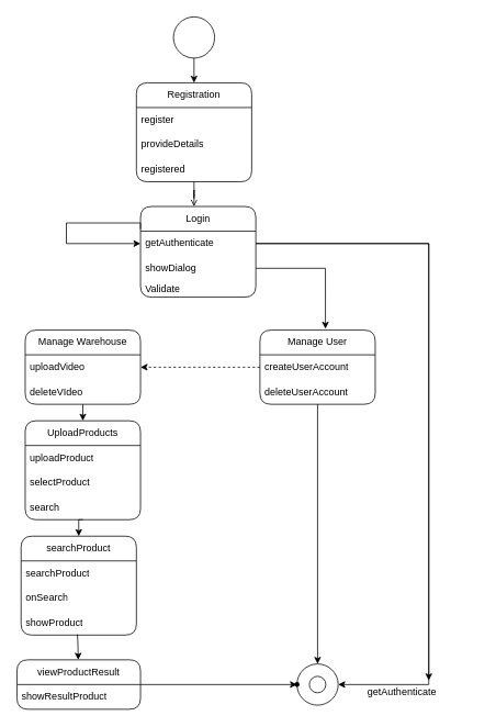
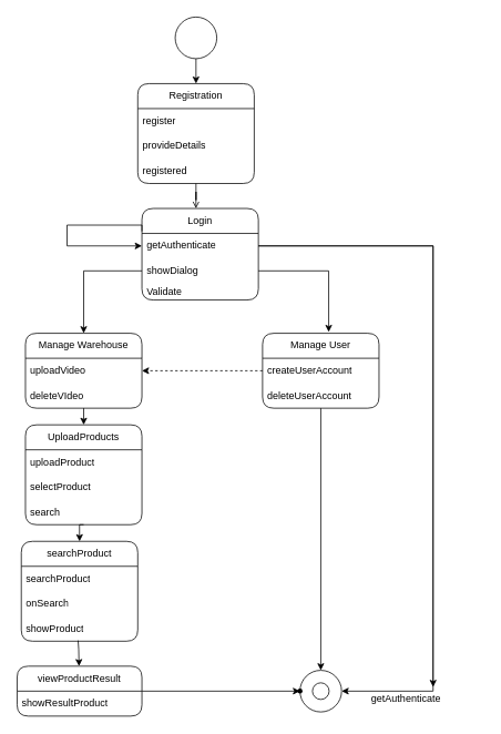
  <mxCell id="0" />
  <mxCell id="1" parent="0" />
  <mxCell id="2" style="edgeStyle=orthogonalEdgeStyle;rounded=0;orthogonalLoop=1;jettySize=auto;html=1;exitX=0.5;exitY=1;exitDx=0;exitDy=0;entryX=0.5;entryY=0;entryDx=0;entryDy=0;" edge="1" parent="1" source="3" target="5"><mxGeometry relative="1" as="geometry" /></mxCell>
  <mxCell id="3" value="" style="ellipse;whiteSpace=wrap;html=1;aspect=fixed;" vertex="1" parent="1"><mxGeometry x="210" y="20" width="50" height="50" as="geometry" /></mxCell>
  <mxCell id="4" style="edgeStyle=orthogonalEdgeStyle;rounded=0;orthogonalLoop=1;jettySize=auto;html=1;entryX=0.464;entryY=0;entryDx=0;entryDy=0;entryPerimeter=0;endArrow=open;" edge="1" parent="1" source="5" target="9"><mxGeometry relative="1" as="geometry" /></mxCell>
  <mxCell id="5" value="Registration" style="swimlane;fontStyle=0;childLayout=stackLayout;horizontal=1;startSize=30;horizontalStack=0;resizeParent=1;resizeParentMax=0;resizeLast=0;collapsible=1;marginBottom=0;whiteSpace=wrap;html=1;rounded=1;swimlaneLine=1;glass=0;" vertex="1" parent="1"><mxGeometry x="165" y="100" width="140" height="120" as="geometry" /></mxCell>
  <mxCell id="6" value="register" style="text;strokeColor=none;fillColor=none;align=left;verticalAlign=middle;spacingLeft=4;spacingRight=4;overflow=hidden;points=[[0,0.5],[1,0.5]];portConstraint=eastwest;rotatable=0;whiteSpace=wrap;html=1;" vertex="1" parent="5"><mxGeometry y="30" width="140" height="30" as="geometry" /></mxCell>
  <mxCell id="7" value="provideDetails" style="text;strokeColor=none;fillColor=none;align=left;verticalAlign=middle;spacingLeft=4;spacingRight=4;overflow=hidden;points=[[0,0.5],[1,0.5]];portConstraint=eastwest;rotatable=0;whiteSpace=wrap;html=1;" vertex="1" parent="5"><mxGeometry y="60" width="140" height="30" as="geometry" /></mxCell>
  <mxCell id="8" value="registered" style="text;strokeColor=none;fillColor=none;align=left;verticalAlign=middle;spacingLeft=4;spacingRight=4;overflow=hidden;points=[[0,0.5],[1,0.5]];portConstraint=eastwest;rotatable=0;whiteSpace=wrap;html=1;" vertex="1" parent="5"><mxGeometry y="90" width="140" height="30" as="geometry" /></mxCell>
  <mxCell id="9" value="Login" style="swimlane;fontStyle=0;childLayout=stackLayout;horizontal=1;startSize=30;horizontalStack=0;resizeParent=1;resizeParentMax=0;resizeLast=0;collapsible=1;marginBottom=0;whiteSpace=wrap;html=1;rounded=1;" vertex="1" parent="1"><mxGeometry x="170" y="250" width="140" height="110" as="geometry" /></mxCell>
  <mxCell id="10" value="getAuthenticate" style="text;strokeColor=none;fillColor=none;align=left;verticalAlign=middle;spacingLeft=4;spacingRight=4;overflow=hidden;points=[[0,0.5],[1,0.5]];portConstraint=eastwest;rotatable=0;whiteSpace=wrap;html=1;" vertex="1" parent="9"><mxGeometry y="30" width="140" height="30" as="geometry" /></mxCell>
  <mxCell id="11" value="showDialog" style="text;strokeColor=none;fillColor=none;align=left;verticalAlign=middle;spacingLeft=4;spacingRight=4;overflow=hidden;points=[[0,0.5],[1,0.5]];portConstraint=eastwest;rotatable=0;whiteSpace=wrap;html=1;" vertex="1" parent="9"><mxGeometry y="60" width="140" height="30" as="geometry" /></mxCell>
  <mxCell id="12" value="Validate" style="text;strokeColor=none;fillColor=none;align=left;verticalAlign=middle;spacingLeft=4;spacingRight=4;overflow=hidden;points=[[0,0.5],[1,0.5]];portConstraint=eastwest;rotatable=0;whiteSpace=wrap;html=1;" vertex="1" parent="9"><mxGeometry y="90" width="140" height="20" as="geometry" /></mxCell>
  <mxCell id="13" style="edgeStyle=orthogonalEdgeStyle;rounded=0;orthogonalLoop=1;jettySize=auto;html=1;exitX=0;exitY=0.25;exitDx=0;exitDy=0;entryX=0;entryY=0.5;entryDx=0;entryDy=0;" edge="1" parent="9" source="9" target="10"><mxGeometry relative="1" as="geometry"><mxPoint x="-90" y="27.667" as="targetPoint" /><Array as="points"><mxPoint y="20" /><mxPoint x="-90" y="20" /><mxPoint x="-90" y="45" /></Array></mxGeometry></mxCell>
  <mxCell id="14" style="edgeStyle=orthogonalEdgeStyle;rounded=0;orthogonalLoop=1;jettySize=auto;html=1;exitX=0.5;exitY=1;exitDx=0;exitDy=0;entryX=0.5;entryY=0;entryDx=0;entryDy=0;" edge="1" parent="1" source="15" target="23"><mxGeometry relative="1" as="geometry" /></mxCell>
  <mxCell id="15" value="Manage Warehouse" style="swimlane;fontStyle=0;childLayout=stackLayout;horizontal=1;startSize=30;horizontalStack=0;resizeParent=1;resizeParentMax=0;resizeLast=0;collapsible=1;marginBottom=0;whiteSpace=wrap;html=1;rounded=1;" vertex="1" parent="1"><mxGeometry x="30" y="400" width="140" height="90" as="geometry" /></mxCell>
  <mxCell id="16" value="uploadVideo" style="text;strokeColor=none;fillColor=none;align=left;verticalAlign=middle;spacingLeft=4;spacingRight=4;overflow=hidden;points=[[0,0.5],[1,0.5]];portConstraint=eastwest;rotatable=0;whiteSpace=wrap;html=1;" vertex="1" parent="15"><mxGeometry y="30" width="140" height="30" as="geometry" /></mxCell>
  <mxCell id="17" value="deleteVIdeo" style="text;strokeColor=none;fillColor=none;align=left;verticalAlign=middle;spacingLeft=4;spacingRight=4;overflow=hidden;points=[[0,0.5],[1,0.5]];portConstraint=eastwest;rotatable=0;whiteSpace=wrap;html=1;" vertex="1" parent="15"><mxGeometry y="60" width="140" height="30" as="geometry" /></mxCell>
  <mxCell id="18" value="" style="edgeStyle=orthogonalEdgeStyle;rounded=0;orthogonalLoop=1;jettySize=auto;html=1;entryX=0.5;entryY=0;entryDx=0;entryDy=0;" edge="1" parent="1" source="19" target="35"><mxGeometry relative="1" as="geometry"><mxPoint x="385" y="615" as="targetPoint" /></mxGeometry></mxCell>
  <mxCell id="19" value="Manage User " style="swimlane;fontStyle=0;childLayout=stackLayout;horizontal=1;startSize=30;horizontalStack=0;resizeParent=1;resizeParentMax=0;resizeLast=0;collapsible=1;marginBottom=0;whiteSpace=wrap;html=1;rounded=1;" vertex="1" parent="1"><mxGeometry x="315" y="400" width="140" height="90" as="geometry" /></mxCell>
  <mxCell id="20" value="createUserAccount" style="text;strokeColor=none;fillColor=none;align=left;verticalAlign=middle;spacingLeft=4;spacingRight=4;overflow=hidden;points=[[0,0.5],[1,0.5]];portConstraint=eastwest;rotatable=0;whiteSpace=wrap;html=1;" vertex="1" parent="19"><mxGeometry y="30" width="140" height="30" as="geometry" /></mxCell>
  <mxCell id="21" value="deleteUserAccount" style="text;strokeColor=none;fillColor=none;align=left;verticalAlign=middle;spacingLeft=4;spacingRight=4;overflow=hidden;points=[[0,0.5],[1,0.5]];portConstraint=eastwest;rotatable=0;whiteSpace=wrap;html=1;" vertex="1" parent="19"><mxGeometry y="60" width="140" height="30" as="geometry" /></mxCell>
  <mxCell id="22" style="edgeStyle=orthogonalEdgeStyle;rounded=0;orthogonalLoop=1;jettySize=auto;html=1;exitX=0.5;exitY=1;exitDx=0;exitDy=0;entryX=0.5;entryY=0;entryDx=0;entryDy=0;" edge="1" parent="1" source="23" target="27"><mxGeometry relative="1" as="geometry" /></mxCell>
  <mxCell id="23" value="UploadProducts" style="swimlane;fontStyle=0;childLayout=stackLayout;horizontal=1;startSize=30;horizontalStack=0;resizeParent=1;resizeParentMax=0;resizeLast=0;collapsible=1;marginBottom=0;whiteSpace=wrap;html=1;rounded=1;" vertex="1" parent="1"><mxGeometry x="30" y="510" width="140" height="120" as="geometry" /></mxCell>
  <mxCell id="24" value="uploadProduct" style="text;strokeColor=none;fillColor=none;align=left;verticalAlign=middle;spacingLeft=4;spacingRight=4;overflow=hidden;points=[[0,0.5],[1,0.5]];portConstraint=eastwest;rotatable=0;whiteSpace=wrap;html=1;" vertex="1" parent="23"><mxGeometry y="30" width="140" height="30" as="geometry" /></mxCell>
  <mxCell id="25" value="selectProduct" style="text;strokeColor=none;fillColor=none;align=left;verticalAlign=middle;spacingLeft=4;spacingRight=4;overflow=hidden;points=[[0,0.5],[1,0.5]];portConstraint=eastwest;rotatable=0;whiteSpace=wrap;html=1;" vertex="1" parent="23"><mxGeometry y="60" width="140" height="30" as="geometry" /></mxCell>
  <mxCell id="26" value="search" style="text;strokeColor=none;fillColor=none;align=left;verticalAlign=middle;spacingLeft=4;spacingRight=4;overflow=hidden;points=[[0,0.5],[1,0.5]];portConstraint=eastwest;rotatable=0;whiteSpace=wrap;html=1;" vertex="1" parent="23"><mxGeometry y="90" width="140" height="30" as="geometry" /></mxCell>
  <mxCell id="27" value="searchProduct" style="swimlane;fontStyle=0;childLayout=stackLayout;horizontal=1;startSize=30;horizontalStack=0;resizeParent=1;resizeParentMax=0;resizeLast=0;collapsible=1;marginBottom=0;whiteSpace=wrap;html=1;rounded=1;" vertex="1" parent="1"><mxGeometry x="25" y="650" width="140" height="120" as="geometry" /></mxCell>
  <mxCell id="28" value="searchProduct" style="text;strokeColor=none;fillColor=none;align=left;verticalAlign=middle;spacingLeft=4;spacingRight=4;overflow=hidden;points=[[0,0.5],[1,0.5]];portConstraint=eastwest;rotatable=0;whiteSpace=wrap;html=1;" vertex="1" parent="27"><mxGeometry y="30" width="140" height="30" as="geometry" /></mxCell>
  <mxCell id="29" value="onSearch" style="text;strokeColor=none;fillColor=none;align=left;verticalAlign=middle;spacingLeft=4;spacingRight=4;overflow=hidden;points=[[0,0.5],[1,0.5]];portConstraint=eastwest;rotatable=0;whiteSpace=wrap;html=1;" vertex="1" parent="27"><mxGeometry y="60" width="140" height="30" as="geometry" /></mxCell>
  <mxCell id="30" value="showProduct" style="text;strokeColor=none;fillColor=none;align=left;verticalAlign=middle;spacingLeft=4;spacingRight=4;overflow=hidden;points=[[0,0.5],[1,0.5]];portConstraint=eastwest;rotatable=0;whiteSpace=wrap;html=1;" vertex="1" parent="27"><mxGeometry y="90" width="140" height="30" as="geometry" /></mxCell>
  <mxCell id="31" value="" style="endArrow=classic;html=1;rounded=0;exitX=0.488;exitY=0.972;exitDx=0;exitDy=0;exitPerimeter=0;" edge="1" parent="27" source="30"><mxGeometry width="50" height="50" relative="1" as="geometry"><mxPoint x="65" y="120" as="sourcePoint" /><mxPoint x="69.41" y="150" as="targetPoint" /><Array as="points"><mxPoint x="69" y="130" /></Array></mxGeometry></mxCell>
  <mxCell id="32" value="" style="edgeStyle=orthogonalEdgeStyle;rounded=0;orthogonalLoop=1;jettySize=auto;html=1;" edge="1" parent="1" source="33" target="37"><mxGeometry relative="1" as="geometry" /></mxCell>
  <mxCell id="33" value="viewProductResult" style="swimlane;fontStyle=0;childLayout=stackLayout;horizontal=1;startSize=30;horizontalStack=0;resizeParent=1;resizeParentMax=0;resizeLast=0;collapsible=1;marginBottom=0;whiteSpace=wrap;html=1;rounded=1;" vertex="1" parent="1"><mxGeometry x="20" y="800" width="150" height="60" as="geometry" /></mxCell>
  <mxCell id="34" value="showResultProduct" style="text;strokeColor=none;fillColor=none;align=left;verticalAlign=middle;spacingLeft=4;spacingRight=4;overflow=hidden;points=[[0,0.5],[1,0.5]];portConstraint=eastwest;rotatable=0;whiteSpace=wrap;html=1;" vertex="1" parent="33"><mxGeometry y="30" width="150" height="30" as="geometry" /></mxCell>
  <mxCell id="35" value="" style="ellipse;whiteSpace=wrap;html=1;aspect=fixed;" vertex="1" parent="1"><mxGeometry x="360" y="805" width="50" height="50" as="geometry" /></mxCell>
  <mxCell id="36" value="" style="ellipse;whiteSpace=wrap;html=1;aspect=fixed;" vertex="1" parent="1"><mxGeometry x="375" y="820" width="20" height="20" as="geometry" /></mxCell>
  <mxCell id="37" value="" style="shape=waypoint;sketch=0;size=6;pointerEvents=1;points=[];fillColor=default;resizable=0;rotatable=0;perimeter=centerPerimeter;snapToPoint=1;fontStyle=0;startSize=30;rounded=1;" vertex="1" parent="1"><mxGeometry x="350" y="820" width="20" height="20" as="geometry" /></mxCell>
  <mxCell id="38" style="edgeStyle=orthogonalEdgeStyle;rounded=0;orthogonalLoop=1;jettySize=auto;html=1;exitX=0;exitY=0.5;exitDx=0;exitDy=0;entryX=1;entryY=0.5;entryDx=0;entryDy=0;dashed=1;" edge="1" parent="1" source="20" target="16"><mxGeometry relative="1" as="geometry" /></mxCell>
+ <mxCell id="39" style="edgeStyle=orthogonalEdgeStyle;rounded=0;orthogonalLoop=1;jettySize=auto;html=1;entryX=0.5;entryY=0;entryDx=0;entryDy=0;" edge="1" parent="1" source="11" target="15"><mxGeometry relative="1" as="geometry" /></mxCell>
  <mxCell id="40" style="edgeStyle=orthogonalEdgeStyle;rounded=0;orthogonalLoop=1;jettySize=auto;html=1;exitX=1;exitY=0.5;exitDx=0;exitDy=0;entryX=0.568;entryY=-0.017;entryDx=0;entryDy=0;entryPerimeter=0;" edge="1" parent="1" source="11" target="19"><mxGeometry relative="1" as="geometry" /></mxCell>
  <mxCell id="41" value="getAuthenticate" style="text;strokeColor=none;fillColor=none;align=left;verticalAlign=middle;spacingLeft=4;spacingRight=4;overflow=hidden;points=[[0,0.5],[1,0.5]];portConstraint=eastwest;rotatable=0;whiteSpace=wrap;html=1;" vertex="1" parent="1"><mxGeometry x="440" y="825" width="140" height="30" as="geometry" /></mxCell>
  <mxCell id="42" style="edgeStyle=orthogonalEdgeStyle;rounded=0;orthogonalLoop=1;jettySize=auto;html=1;" edge="1" parent="1" source="10" target="41"><mxGeometry relative="1" as="geometry"><Array as="points"><mxPoint x="520" y="295" /></Array></mxGeometry></mxCell>
  <mxCell id="43" style="edgeStyle=orthogonalEdgeStyle;rounded=0;orthogonalLoop=1;jettySize=auto;html=1;" edge="1" parent="1" source="10" target="35"><mxGeometry relative="1" as="geometry"><Array as="points"><mxPoint x="520" y="295" /><mxPoint x="520" y="830" /></Array></mxGeometry></mxCell>
